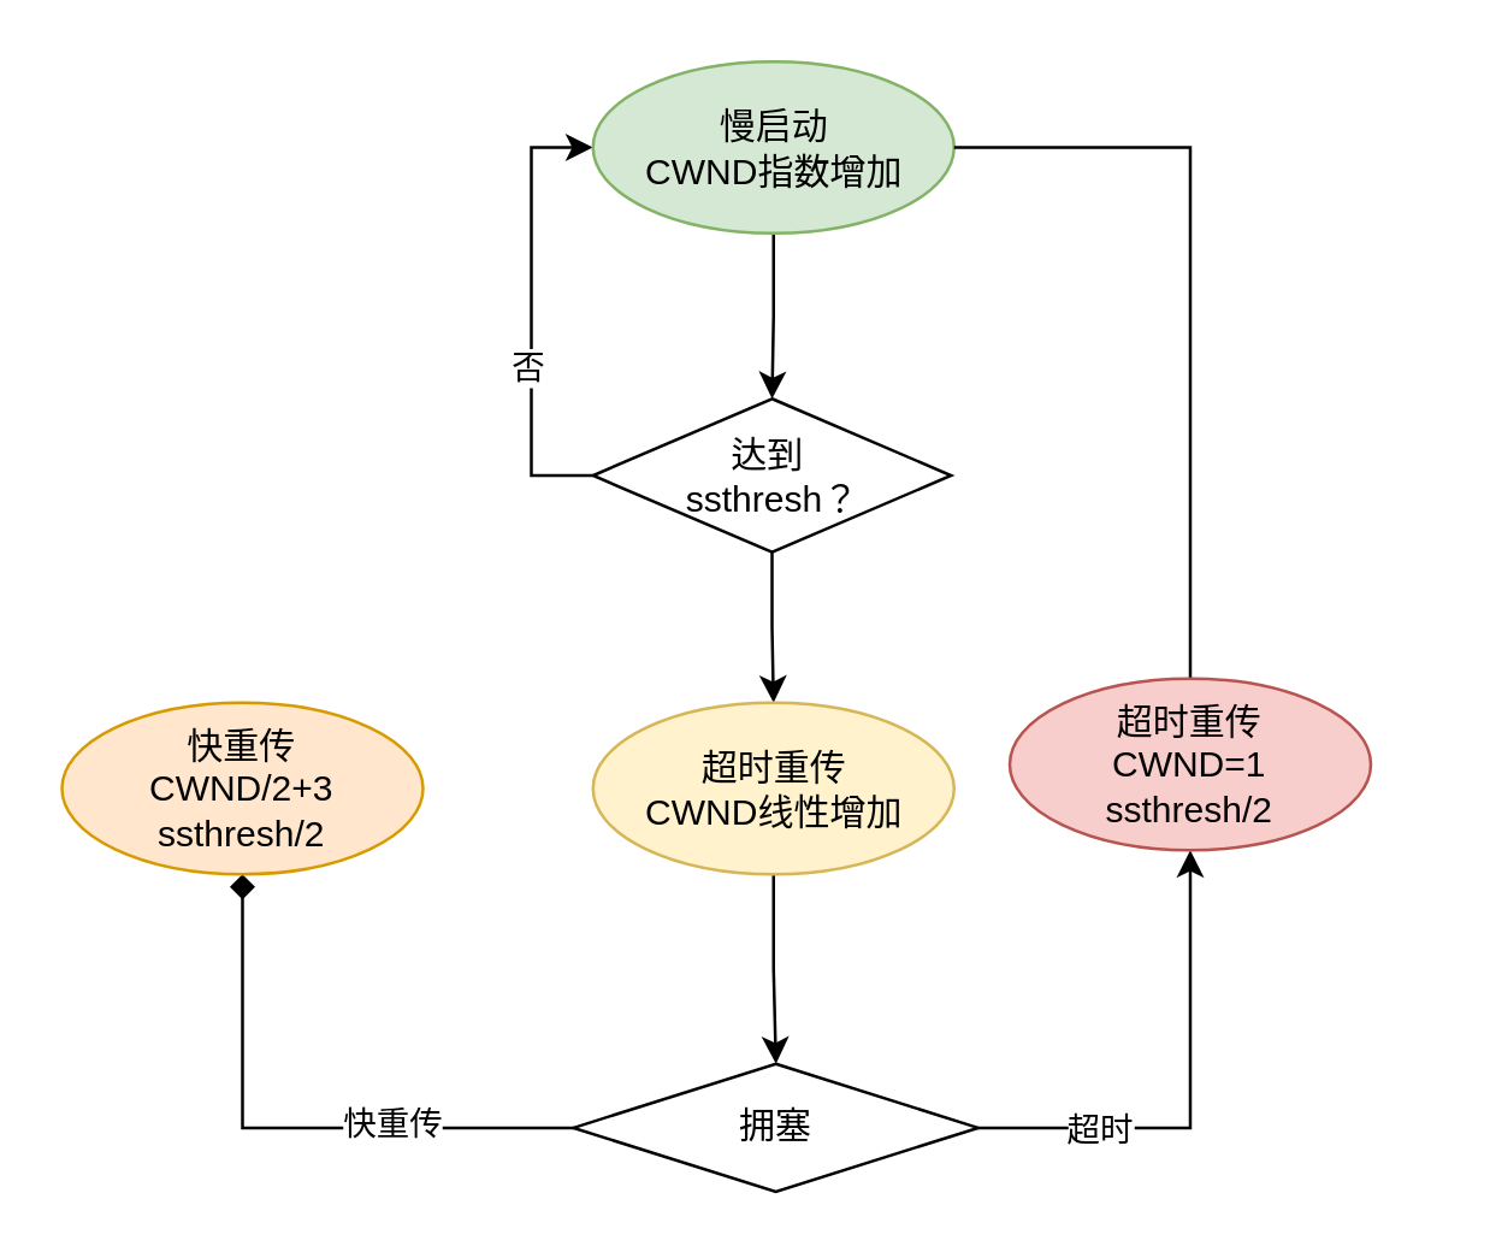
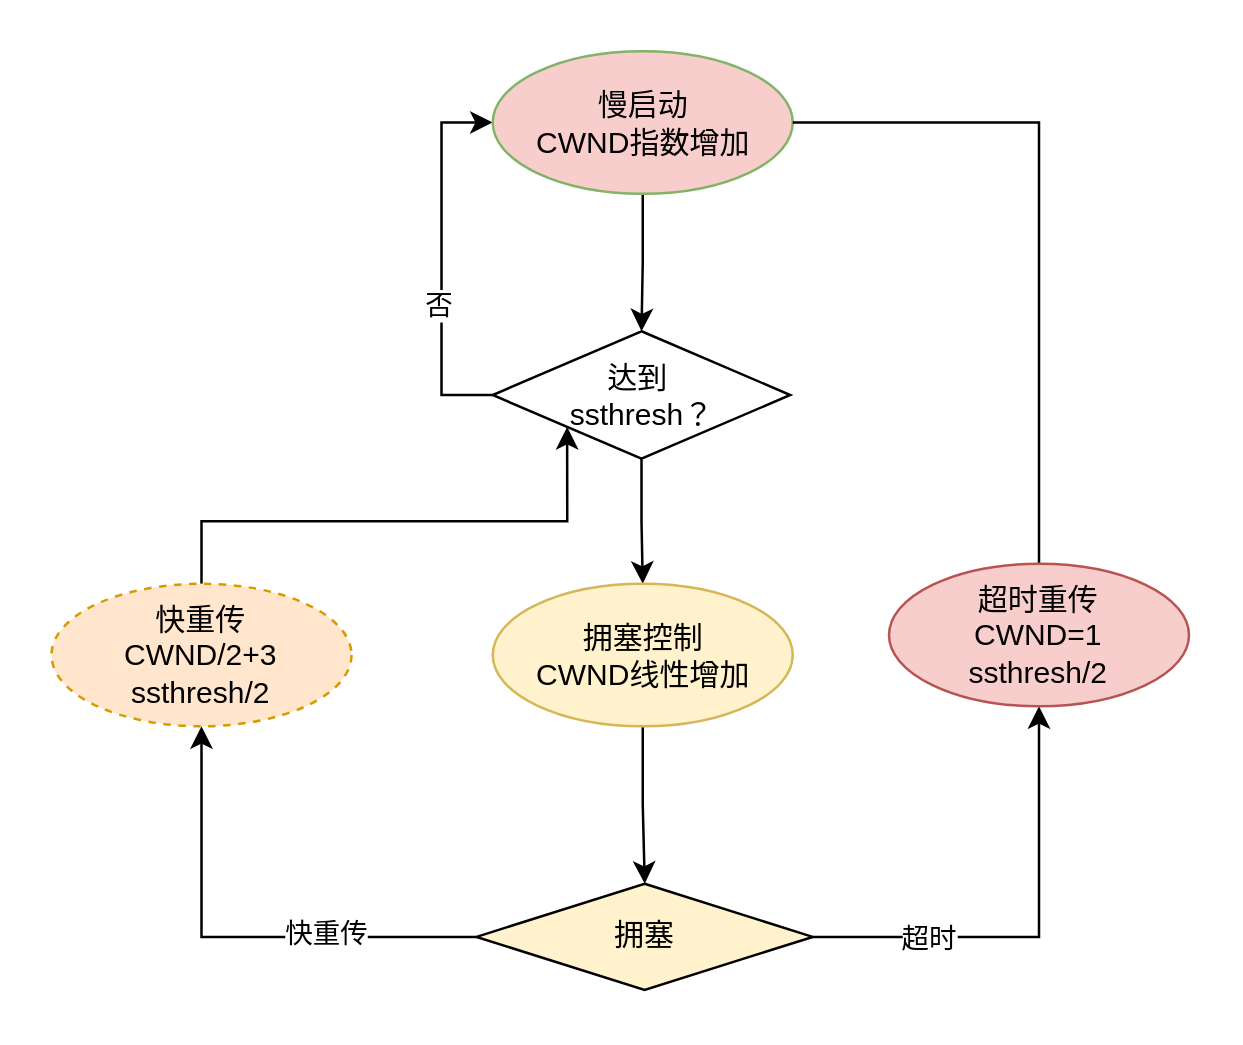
  <mxCell id="0" />
  <mxCell id="1" parent="0" />
  <mxCell id="2" style="edgeStyle=orthogonalEdgeStyle;rounded=0;orthogonalLoop=1;jettySize=auto;html=1;entryX=0;entryY=0.5;entryDx=0;entryDy=0;" edge="1" parent="1" source="5" target="7"><mxGeometry relative="1" as="geometry"><Array as="points"><mxPoint x="176" y="158" /><mxPoint x="176" y="49" /></Array></mxGeometry></mxCell>
  <mxCell id="3" value="否" style="edgeLabel;html=1;align=center;verticalAlign=middle;resizable=0;points=[];" vertex="1" connectable="0" parent="2"><mxGeometry x="-0.241" y="2" relative="1" as="geometry"><mxPoint as="offset" /></mxGeometry></mxCell>
  <mxCell id="4" style="edgeStyle=orthogonalEdgeStyle;rounded=0;orthogonalLoop=1;jettySize=auto;html=1;" edge="1" parent="1" source="5" target="9"><mxGeometry relative="1" as="geometry" /></mxCell>
  <mxCell id="5" value="达到&amp;nbsp;&lt;div&gt;ssthresh？&lt;/div&gt;" style="rhombus;whiteSpace=wrap;html=1;" vertex="1" parent="1"><mxGeometry x="196.5" y="132" width="119" height="51" as="geometry" /></mxCell>
  <mxCell id="6" style="edgeStyle=orthogonalEdgeStyle;rounded=0;orthogonalLoop=1;jettySize=auto;html=1;" edge="1" parent="1" source="7" target="5"><mxGeometry relative="1" as="geometry" /></mxCell>
- <mxCell id="7" value="慢启动&lt;div&gt;CWND指数增加&lt;/div&gt;" style="ellipse;whiteSpace=wrap;html=1;fillColor=#d5e8d4;strokeColor=#82b366;" vertex="1" parent="1"><mxGeometry x="196.5" y="20" width="120" height="57" as="geometry" /></mxCell>
+ <mxCell id="7" value="慢启动&lt;div&gt;CWND指数增加&lt;/div&gt;" style="ellipse;whiteSpace=wrap;html=1;fillColor=#f8cecc;strokeColor=#82b366;" vertex="1" parent="1"><mxGeometry x="196.5" y="20" width="120" height="57" as="geometry" /></mxCell>
  <mxCell id="8" value="" style="edgeStyle=orthogonalEdgeStyle;rounded=0;orthogonalLoop=1;jettySize=auto;html=1;" edge="1" parent="1" source="9" target="14"><mxGeometry relative="1" as="geometry" /></mxCell>
- <mxCell id="9" value="超时重传&lt;div&gt;CWND线性增加&lt;/div&gt;" style="ellipse;whiteSpace=wrap;html=1;fillColor=#fff2cc;strokeColor=#d6b656;" vertex="1" parent="1"><mxGeometry x="196.5" y="233" width="120" height="57" as="geometry" /></mxCell>
+ <mxCell id="9" value="拥塞控制&lt;div&gt;CWND线性增加&lt;/div&gt;" style="ellipse;whiteSpace=wrap;html=1;fillColor=#fff2cc;strokeColor=#d6b656;" vertex="1" parent="1"><mxGeometry x="196.5" y="233" width="120" height="57" as="geometry" /></mxCell>
  <mxCell id="10" style="edgeStyle=orthogonalEdgeStyle;rounded=0;orthogonalLoop=1;jettySize=auto;html=1;entryX=0.5;entryY=1;entryDx=0;entryDy=0;" edge="1" parent="1" source="14" target="16"><mxGeometry relative="1" as="geometry" /></mxCell>
  <mxCell id="11" value="超时" style="edgeLabel;html=1;align=center;verticalAlign=middle;resizable=0;points=[];" vertex="1" connectable="0" parent="10"><mxGeometry x="-0.318" relative="1" as="geometry"><mxPoint x="-16" as="offset" /></mxGeometry></mxCell>
- <mxCell id="12" style="edgeStyle=orthogonalEdgeStyle;rounded=0;orthogonalLoop=1;jettySize=auto;html=1;entryX=0.5;entryY=1;entryDx=0;entryDy=0;endArrow=diamond;" edge="1" parent="1" source="14" target="18"><mxGeometry relative="1" as="geometry" /></mxCell>
+ <mxCell id="12" style="edgeStyle=orthogonalEdgeStyle;rounded=0;orthogonalLoop=1;jettySize=auto;html=1;entryX=0.5;entryY=1;entryDx=0;entryDy=0;" edge="1" parent="1" source="14" target="18"><mxGeometry relative="1" as="geometry" /></mxCell>
  <mxCell id="13" value="快重传" style="edgeLabel;html=1;align=center;verticalAlign=middle;resizable=0;points=[];" vertex="1" connectable="0" parent="12"><mxGeometry x="-0.371" y="-2" relative="1" as="geometry"><mxPoint as="offset" /></mxGeometry></mxCell>
- <mxCell id="14" value="拥塞" style="rhombus;whiteSpace=wrap;html=1;" vertex="1" parent="1"><mxGeometry x="190" y="353" width="134.5" height="42.5" as="geometry" /></mxCell>
+ <mxCell id="14" value="拥塞" style="rhombus;whiteSpace=wrap;html=1;fillColor=#fff2cc;" vertex="1" parent="1"><mxGeometry x="190" y="353" width="134.5" height="42.5" as="geometry" /></mxCell>
  <mxCell id="15" style="edgeStyle=orthogonalEdgeStyle;rounded=0;orthogonalLoop=1;jettySize=auto;html=1;entryX=1;entryY=0.5;entryDx=0;entryDy=0;exitX=0.5;exitY=0;exitDx=0;exitDy=0;endArrow=none;" edge="1" parent="1" source="16" target="7"><mxGeometry relative="1" as="geometry" /></mxCell>
- <mxCell id="16" value="&lt;div&gt;超时重传&lt;/div&gt;CWND=1&lt;div&gt;ssthresh/2&lt;/div&gt;" style="ellipse;whiteSpace=wrap;html=1;fillColor=#f8cecc;strokeColor=#b85450;" vertex="1" parent="1"><mxGeometry x="335" y="225" width="120" height="57" as="geometry" /></mxCell>
- <mxCell id="18" value="&lt;div&gt;快重传&lt;/div&gt;CWND/2+3&lt;div&gt;ssthresh/2&lt;/div&gt;" style="ellipse;whiteSpace=wrap;html=1;fillColor=#ffe6cc;strokeColor=#d79b00;" vertex="1" parent="1"><mxGeometry x="20" y="233" width="120" height="57" as="geometry" /></mxCell>
+ <mxCell id="16" value="&lt;div&gt;超时重传&lt;/div&gt;CWND=1&lt;div&gt;ssthresh/2&lt;/div&gt;" style="ellipse;whiteSpace=wrap;html=1;fillColor=#f8cecc;strokeColor=#b85450;" vertex="1" parent="1"><mxGeometry x="355" y="225" width="120" height="57" as="geometry" /></mxCell>
+ <mxCell id="17" style="edgeStyle=orthogonalEdgeStyle;rounded=0;orthogonalLoop=1;jettySize=auto;html=1;entryX=0;entryY=1;entryDx=0;entryDy=0;exitX=0.5;exitY=0;exitDx=0;exitDy=0;" edge="1" parent="1" source="18" target="5"><mxGeometry relative="1" as="geometry" /></mxCell>
+ <mxCell id="18" value="&lt;div&gt;快重传&lt;/div&gt;CWND/2+3&lt;div&gt;ssthresh/2&lt;/div&gt;" style="ellipse;whiteSpace=wrap;html=1;fillColor=#ffe6cc;strokeColor=#d79b00;dashed=1;" vertex="1" parent="1"><mxGeometry x="20" y="233" width="120" height="57" as="geometry" /></mxCell>
